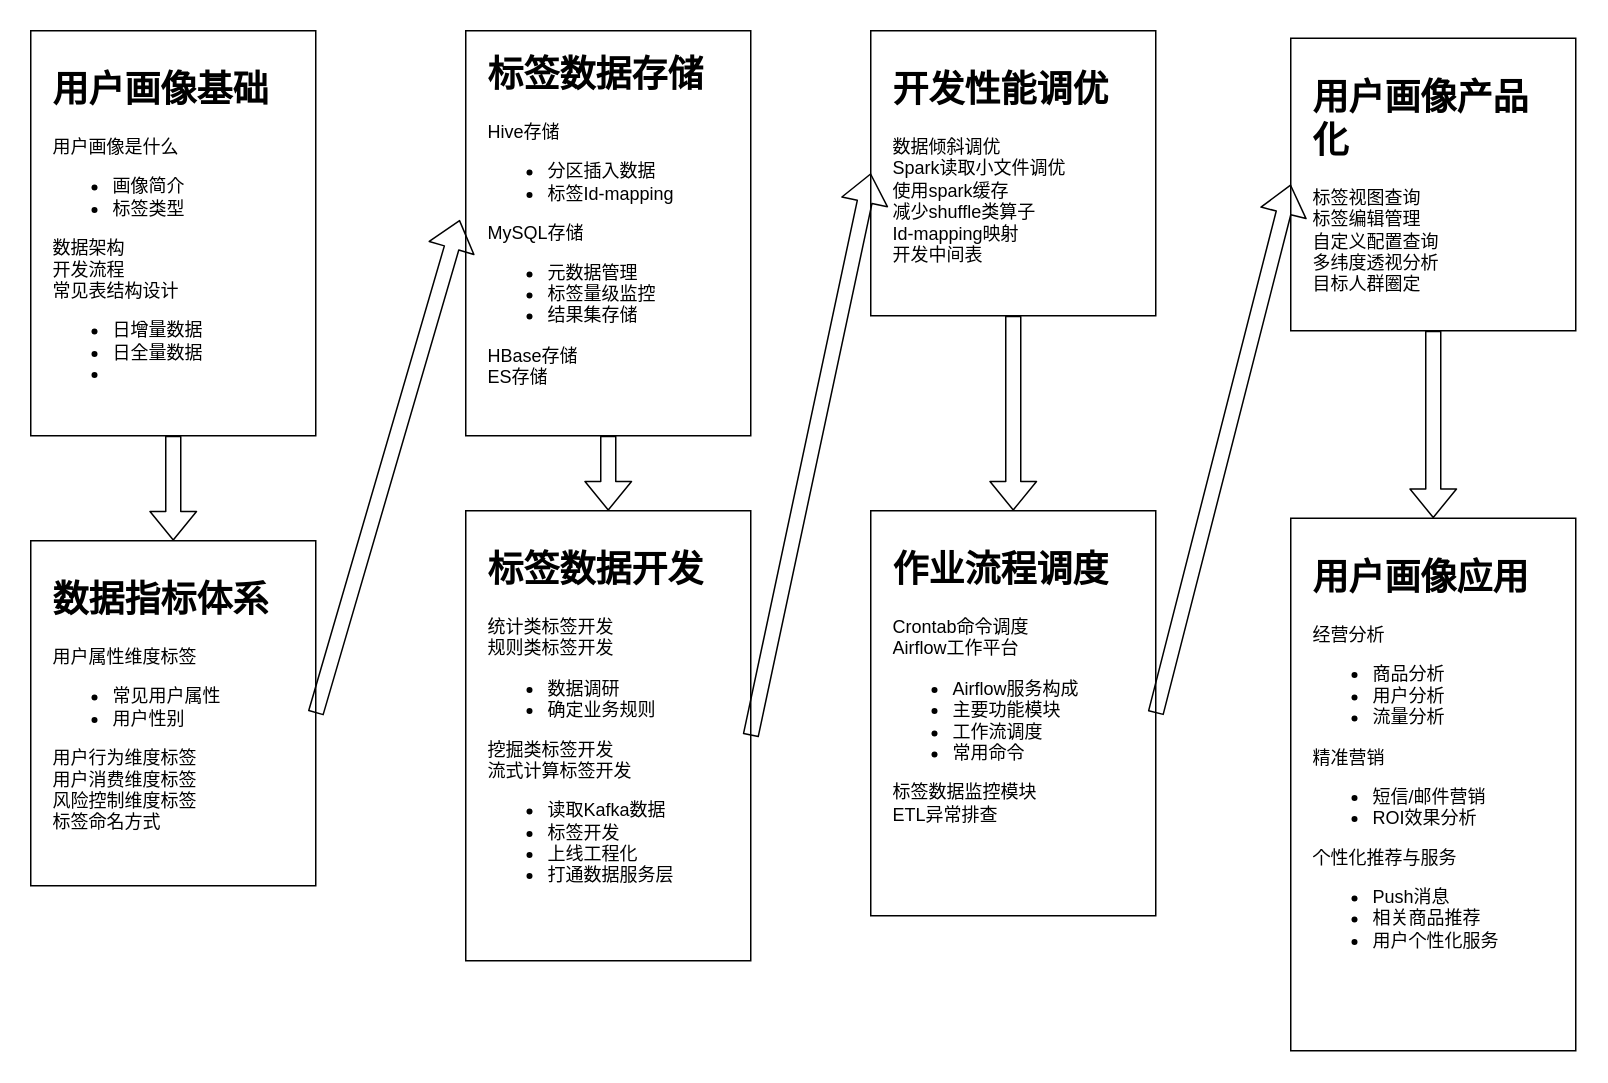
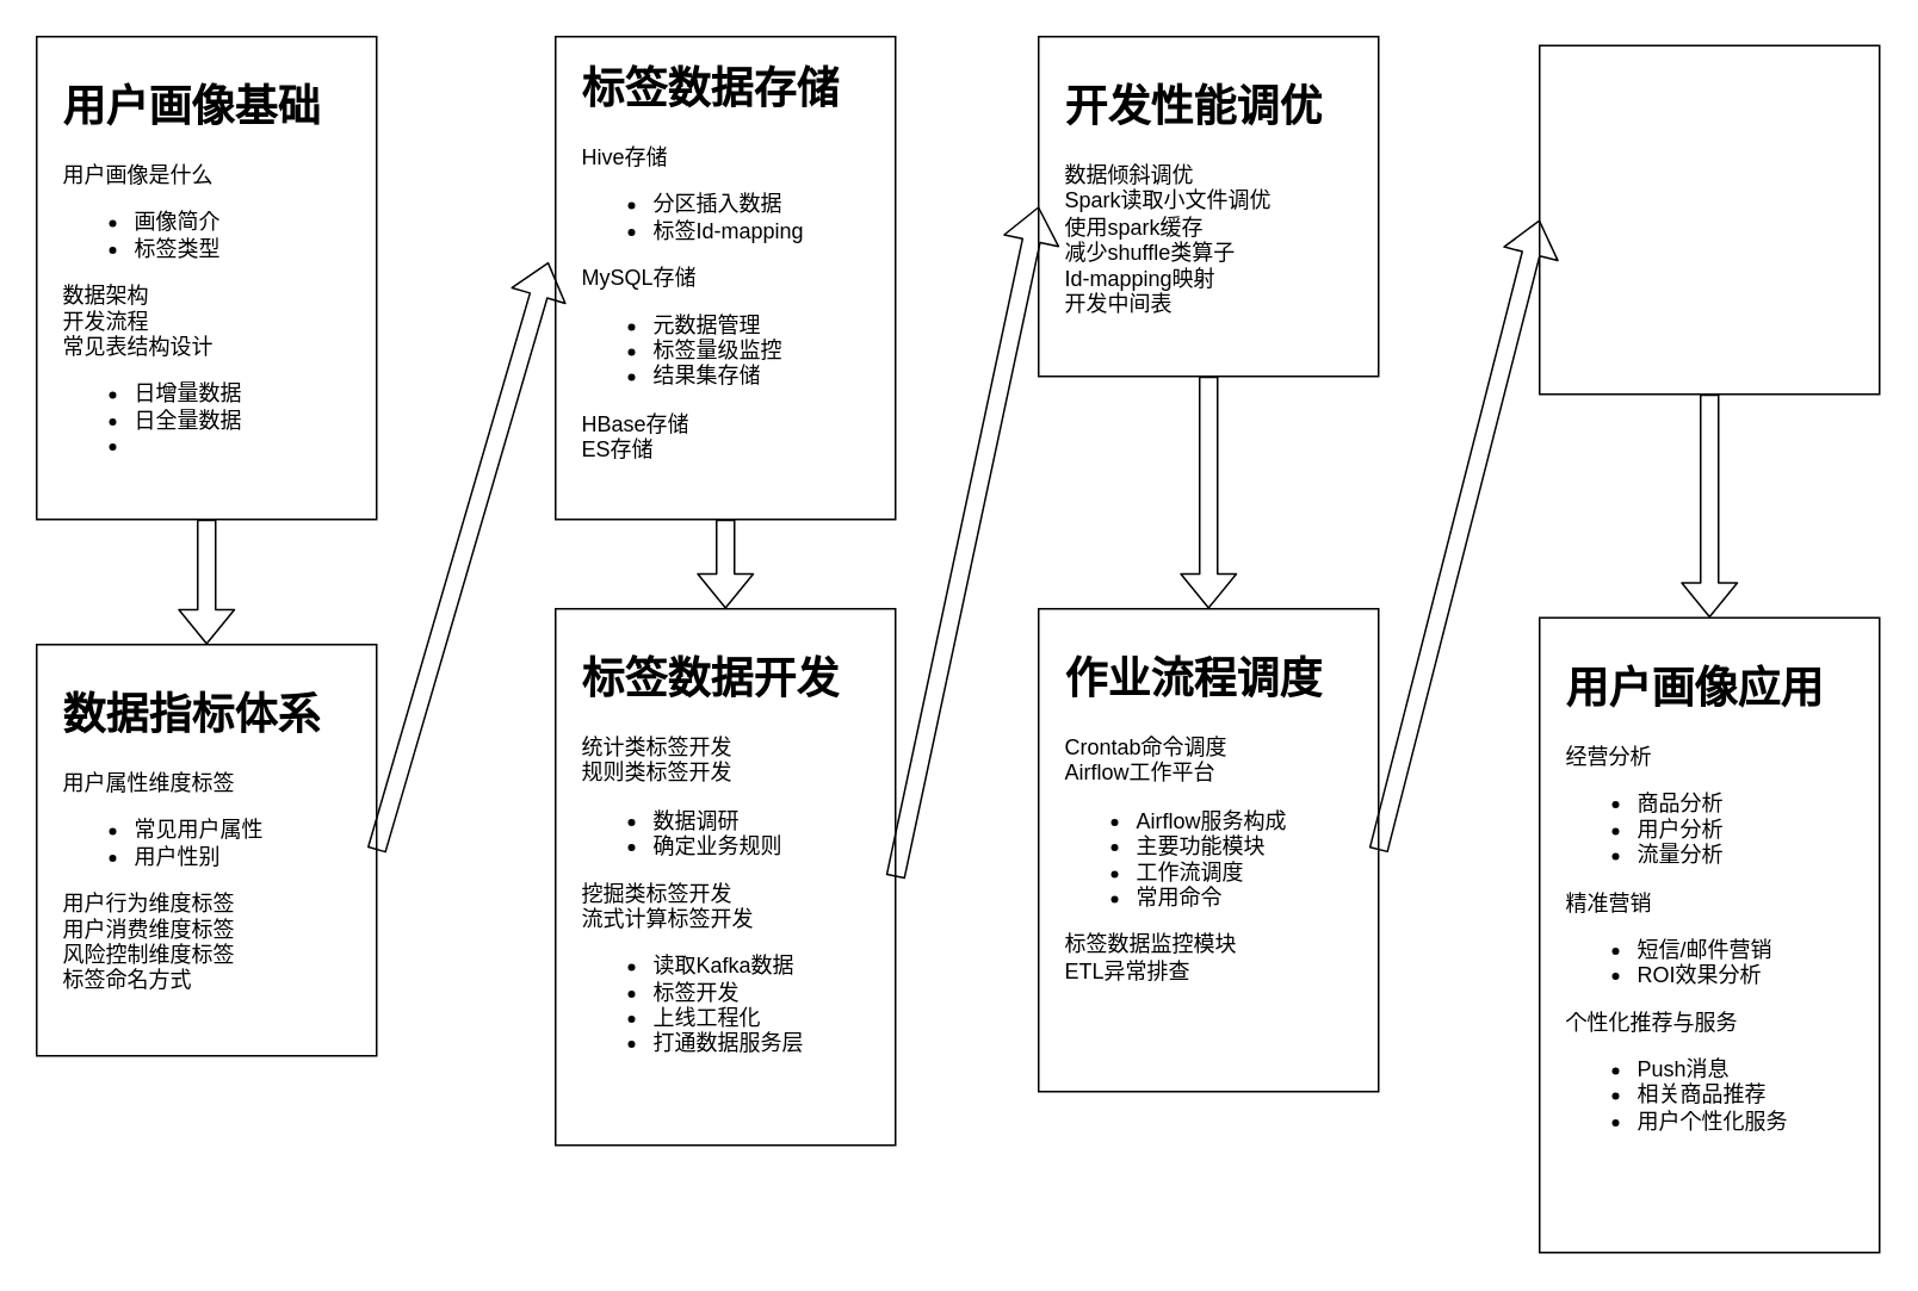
  <mxCell id="0" />
  <mxCell id="1" parent="0" />
  <mxCell id="2" value="" style="rounded=0;whiteSpace=wrap;html=1;fillColor=#FFFFFF;" vertex="1" parent="1"><mxGeometry x="20" y="20" width="190" height="270" as="geometry" /></mxCell>
  <mxCell id="3" value="&lt;h1&gt;&lt;font color=&quot;#000000&quot;&gt;用户画像基础&lt;/font&gt;&lt;/h1&gt;&lt;p&gt;&lt;font color=&quot;#000000&quot;&gt;用户画像是什么&lt;/font&gt;&lt;/p&gt;&lt;p&gt;&lt;ul&gt;&lt;li&gt;&lt;font color=&quot;#000000&quot;&gt;画像简介&lt;/font&gt;&lt;/li&gt;&lt;li&gt;&lt;font color=&quot;#000000&quot;&gt;标签类型&lt;/font&gt;&lt;/li&gt;&lt;/ul&gt;&lt;div&gt;&lt;font color=&quot;#000000&quot;&gt;数据架构&lt;/font&gt;&lt;/div&gt;&lt;div&gt;&lt;font color=&quot;#000000&quot;&gt;开发流程&lt;/font&gt;&lt;/div&gt;&lt;div&gt;&lt;font color=&quot;#000000&quot;&gt;常见表结构设计&lt;/font&gt;&lt;/div&gt;&lt;ul&gt;&lt;li&gt;&lt;font color=&quot;#000000&quot;&gt;日增量数据&lt;/font&gt;&lt;/li&gt;&lt;li&gt;&lt;font color=&quot;#000000&quot;&gt;日全量数据&lt;/font&gt;&lt;/li&gt;&lt;li&gt;&lt;br&gt;&lt;/li&gt;&lt;/ul&gt;&lt;/p&gt;&lt;p&gt;&lt;font color=&quot;#000000&quot;&gt;&lt;br&gt;&lt;/font&gt;&lt;/p&gt;" style="text;html=1;strokeColor=none;fillColor=none;spacing=5;spacingTop=-20;whiteSpace=wrap;overflow=hidden;rounded=0;" vertex="1" parent="1"><mxGeometry x="30" y="40" width="170" height="240" as="geometry" /></mxCell>
  <mxCell id="4" value="" style="rounded=0;whiteSpace=wrap;html=1;fillColor=#FFFFFF;" vertex="1" parent="1"><mxGeometry x="20" y="360" width="190" height="230" as="geometry" /></mxCell>
  <mxCell id="5" value="&lt;h1&gt;&lt;font color=&quot;#000000&quot;&gt;数据指标体系&lt;/font&gt;&lt;/h1&gt;&lt;div&gt;&lt;font color=&quot;#000000&quot;&gt;用户属性维度标签&lt;/font&gt;&lt;/div&gt;&lt;div&gt;&lt;ul&gt;&lt;li&gt;&lt;font color=&quot;#000000&quot;&gt;常见用户属性&lt;/font&gt;&lt;/li&gt;&lt;li&gt;&lt;font color=&quot;#000000&quot;&gt;用户性别&lt;/font&gt;&lt;/li&gt;&lt;/ul&gt;&lt;div&gt;&lt;font color=&quot;#000000&quot;&gt;用户行为维度标签&lt;/font&gt;&lt;/div&gt;&lt;/div&gt;&lt;div&gt;&lt;font color=&quot;#000000&quot;&gt;用户消费维度标签&lt;/font&gt;&lt;/div&gt;&lt;div&gt;&lt;font color=&quot;#000000&quot;&gt;风险控制维度标签&lt;/font&gt;&lt;/div&gt;&lt;div&gt;&lt;font color=&quot;#000000&quot;&gt;标签命名方式&lt;/font&gt;&lt;/div&gt;" style="text;html=1;strokeColor=none;fillColor=none;spacing=5;spacingTop=-20;whiteSpace=wrap;overflow=hidden;rounded=0;" vertex="1" parent="1"><mxGeometry x="30" y="380" width="170" height="240" as="geometry" /></mxCell>
  <mxCell id="6" value="" style="rounded=0;whiteSpace=wrap;html=1;fillColor=#FFFFFF;" vertex="1" parent="1"><mxGeometry x="310" y="20" width="190" height="270" as="geometry" /></mxCell>
  <mxCell id="7" value="&lt;h1&gt;&lt;font color=&quot;#000000&quot;&gt;标签数据存储&lt;/font&gt;&lt;/h1&gt;&lt;div&gt;&lt;font color=&quot;#000000&quot;&gt;Hive存储&lt;/font&gt;&lt;/div&gt;&lt;div&gt;&lt;ul&gt;&lt;li&gt;&lt;font color=&quot;#000000&quot;&gt;分区插入数据&lt;/font&gt;&lt;/li&gt;&lt;li&gt;&lt;font color=&quot;#000000&quot;&gt;标签Id-mapping&lt;/font&gt;&lt;/li&gt;&lt;/ul&gt;&lt;div&gt;&lt;font color=&quot;#000000&quot;&gt;MySQL存储&lt;/font&gt;&lt;/div&gt;&lt;/div&gt;&lt;div&gt;&lt;ul&gt;&lt;li&gt;&lt;font color=&quot;#000000&quot;&gt;元数据管理&lt;/font&gt;&lt;/li&gt;&lt;li&gt;&lt;font color=&quot;#000000&quot;&gt;标签量级监控&lt;/font&gt;&lt;/li&gt;&lt;li&gt;&lt;font color=&quot;#000000&quot;&gt;结果集存储&lt;/font&gt;&lt;/li&gt;&lt;/ul&gt;&lt;div&gt;&lt;font color=&quot;#000000&quot;&gt;HBase存储&lt;/font&gt;&lt;/div&gt;&lt;/div&gt;&lt;div&gt;&lt;font color=&quot;#000000&quot;&gt;ES存储&lt;/font&gt;&lt;/div&gt;" style="text;html=1;strokeColor=none;fillColor=none;spacing=5;spacingTop=-20;whiteSpace=wrap;overflow=hidden;rounded=0;" vertex="1" parent="1"><mxGeometry x="320" y="30" width="170" height="260" as="geometry" /></mxCell>
  <mxCell id="8" value="" style="rounded=0;whiteSpace=wrap;html=1;fillColor=#FFFFFF;" vertex="1" parent="1"><mxGeometry x="310" y="340" width="190" height="300" as="geometry" /></mxCell>
  <mxCell id="9" value="&lt;h1&gt;&lt;font color=&quot;#000000&quot;&gt;标签数据开发&lt;/font&gt;&lt;/h1&gt;&lt;div&gt;&lt;font color=&quot;#000000&quot;&gt;统计类标签开发&lt;/font&gt;&lt;/div&gt;&lt;div&gt;&lt;font color=&quot;#000000&quot;&gt;规则类标签开发&lt;/font&gt;&lt;/div&gt;&lt;div&gt;&lt;ul&gt;&lt;li&gt;&lt;font color=&quot;#000000&quot;&gt;数据调研&lt;/font&gt;&lt;/li&gt;&lt;li&gt;&lt;font color=&quot;#000000&quot;&gt;确定业务规则&lt;/font&gt;&lt;/li&gt;&lt;/ul&gt;&lt;div&gt;&lt;font color=&quot;#000000&quot;&gt;挖掘类标签开发&lt;/font&gt;&lt;/div&gt;&lt;/div&gt;&lt;div&gt;&lt;font color=&quot;#000000&quot;&gt;流式计算标签开发&lt;/font&gt;&lt;/div&gt;&lt;div&gt;&lt;ul&gt;&lt;li&gt;&lt;font color=&quot;#000000&quot;&gt;读取Kafka数据&lt;/font&gt;&lt;/li&gt;&lt;li&gt;&lt;font color=&quot;#000000&quot;&gt;标签开发&lt;/font&gt;&lt;/li&gt;&lt;li&gt;&lt;font color=&quot;#000000&quot;&gt;上线工程化&lt;/font&gt;&lt;/li&gt;&lt;li&gt;&lt;font color=&quot;#000000&quot;&gt;打通数据服务层&lt;/font&gt;&lt;/li&gt;&lt;/ul&gt;&lt;/div&gt;" style="text;html=1;strokeColor=none;fillColor=none;spacing=5;spacingTop=-20;whiteSpace=wrap;overflow=hidden;rounded=0;" vertex="1" parent="1"><mxGeometry x="320" y="360" width="170" height="270" as="geometry" /></mxCell>
  <mxCell id="10" value="" style="rounded=0;whiteSpace=wrap;html=1;fillColor=#FFFFFF;" vertex="1" parent="1"><mxGeometry x="580" y="20" width="190" height="190" as="geometry" /></mxCell>
  <mxCell id="11" value="&lt;h1&gt;&lt;font color=&quot;#000000&quot;&gt;开发性能调优&lt;/font&gt;&lt;/h1&gt;&lt;div&gt;&lt;font color=&quot;#000000&quot;&gt;数据倾斜调优&lt;/font&gt;&lt;/div&gt;&lt;div&gt;&lt;font color=&quot;#000000&quot;&gt;Spark读取小文件调优&lt;/font&gt;&lt;/div&gt;&lt;div&gt;&lt;font color=&quot;#000000&quot;&gt;使用spark缓存&lt;/font&gt;&lt;/div&gt;&lt;div&gt;&lt;font color=&quot;#000000&quot;&gt;减少shuffle类算子&lt;/font&gt;&lt;/div&gt;&lt;div&gt;&lt;font color=&quot;#000000&quot;&gt;Id-mapping映射&lt;/font&gt;&lt;/div&gt;&lt;div&gt;&lt;font color=&quot;#000000&quot;&gt;开发中间表&lt;/font&gt;&lt;/div&gt;" style="text;html=1;strokeColor=none;fillColor=none;spacing=5;spacingTop=-20;whiteSpace=wrap;overflow=hidden;rounded=0;" vertex="1" parent="1"><mxGeometry x="590" y="40" width="170" height="160" as="geometry" /></mxCell>
  <mxCell id="12" value="" style="rounded=0;whiteSpace=wrap;html=1;fillColor=#FFFFFF;" vertex="1" parent="1"><mxGeometry x="580" y="340" width="190" height="270" as="geometry" /></mxCell>
  <mxCell id="13" value="&lt;h1&gt;&lt;font color=&quot;#000000&quot;&gt;作业流程调度&lt;/font&gt;&lt;/h1&gt;&lt;div&gt;&lt;font color=&quot;#000000&quot;&gt;Crontab命令调度&lt;/font&gt;&lt;/div&gt;&lt;div&gt;&lt;font color=&quot;#000000&quot;&gt;Airflow工作平台&lt;/font&gt;&lt;/div&gt;&lt;div&gt;&lt;ul&gt;&lt;li&gt;&lt;font color=&quot;#000000&quot;&gt;Airflow服务构成&lt;/font&gt;&lt;/li&gt;&lt;li&gt;&lt;font color=&quot;#000000&quot;&gt;主要功能模块&lt;/font&gt;&lt;/li&gt;&lt;li&gt;&lt;font color=&quot;#000000&quot;&gt;工作流调度&lt;/font&gt;&lt;/li&gt;&lt;li&gt;&lt;font color=&quot;#000000&quot;&gt;常用命令&lt;/font&gt;&lt;/li&gt;&lt;/ul&gt;&lt;div&gt;&lt;font color=&quot;#000000&quot;&gt;标签数据监控模块&lt;/font&gt;&lt;/div&gt;&lt;/div&gt;&lt;div&gt;&lt;font color=&quot;#000000&quot;&gt;ETL异常排查&lt;/font&gt;&lt;/div&gt;" style="text;html=1;strokeColor=none;fillColor=none;spacing=5;spacingTop=-20;whiteSpace=wrap;overflow=hidden;rounded=0;" vertex="1" parent="1"><mxGeometry x="590" y="360" width="170" height="240" as="geometry" /></mxCell>
  <mxCell id="14" value="" style="rounded=0;whiteSpace=wrap;html=1;fillColor=#FFFFFF;" vertex="1" parent="1"><mxGeometry x="860" y="25" width="190" height="195" as="geometry" /></mxCell>
- <mxCell id="15" value="&lt;h1&gt;&lt;font color=&quot;#000000&quot;&gt;用户画像产品化&lt;/font&gt;&lt;/h1&gt;&lt;div&gt;&lt;font color=&quot;#000000&quot;&gt;标签视图查询&lt;/font&gt;&lt;/div&gt;&lt;div&gt;&lt;font color=&quot;#000000&quot;&gt;标签编辑管理&lt;/font&gt;&lt;/div&gt;&lt;div&gt;&lt;font color=&quot;#000000&quot;&gt;自定义配置查询&lt;/font&gt;&lt;/div&gt;&lt;div&gt;&lt;font color=&quot;#000000&quot;&gt;多纬度透视分析&lt;/font&gt;&lt;/div&gt;&lt;div&gt;&lt;font color=&quot;#000000&quot;&gt;目标人群圈定&lt;/font&gt;&lt;/div&gt;" style="text;html=1;strokeColor=none;fillColor=none;spacing=5;spacingTop=-20;whiteSpace=wrap;overflow=hidden;rounded=0;" vertex="1" parent="1"><mxGeometry x="870" y="45" width="170" height="165" as="geometry" /></mxCell>
  <mxCell id="16" value="" style="rounded=0;whiteSpace=wrap;html=1;fillColor=#FFFFFF;" vertex="1" parent="1"><mxGeometry x="860" y="345" width="190" height="355" as="geometry" /></mxCell>
  <mxCell id="17" value="&lt;h1&gt;&lt;font color=&quot;#000000&quot;&gt;用户画像应用&lt;/font&gt;&lt;/h1&gt;&lt;div&gt;&lt;font color=&quot;#000000&quot;&gt;经营分析&lt;/font&gt;&lt;/div&gt;&lt;div&gt;&lt;ul&gt;&lt;li&gt;&lt;font color=&quot;#000000&quot;&gt;商品分析&lt;/font&gt;&lt;/li&gt;&lt;li&gt;&lt;font color=&quot;#000000&quot;&gt;用户分析&lt;/font&gt;&lt;/li&gt;&lt;li&gt;&lt;font color=&quot;#000000&quot;&gt;流量分析&lt;/font&gt;&lt;/li&gt;&lt;/ul&gt;&lt;div&gt;&lt;font color=&quot;#000000&quot;&gt;精准营销&lt;/font&gt;&lt;/div&gt;&lt;/div&gt;&lt;div&gt;&lt;ul&gt;&lt;li&gt;&lt;font color=&quot;#000000&quot;&gt;短信/邮件营销&lt;/font&gt;&lt;/li&gt;&lt;li&gt;&lt;font color=&quot;#000000&quot;&gt;ROI效果分析&lt;/font&gt;&lt;/li&gt;&lt;/ul&gt;&lt;div&gt;&lt;font color=&quot;#000000&quot;&gt;个性化推荐与服务&lt;/font&gt;&lt;/div&gt;&lt;/div&gt;&lt;div&gt;&lt;ul&gt;&lt;li&gt;&lt;font color=&quot;#000000&quot;&gt;Push消息&lt;/font&gt;&lt;/li&gt;&lt;li&gt;&lt;font color=&quot;#000000&quot;&gt;相关商品推荐&lt;/font&gt;&lt;/li&gt;&lt;li&gt;&lt;font color=&quot;#000000&quot;&gt;用户个性化服务&lt;/font&gt;&lt;/li&gt;&lt;/ul&gt;&lt;/div&gt;" style="text;html=1;strokeColor=none;fillColor=none;spacing=5;spacingTop=-20;whiteSpace=wrap;overflow=hidden;rounded=0;" vertex="1" parent="1"><mxGeometry x="870" y="365" width="170" height="325" as="geometry" /></mxCell>
  <mxCell id="18" value="" style="shape=flexArrow;endArrow=classic;html=1;exitX=0.5;exitY=1;exitDx=0;exitDy=0;entryX=0.5;entryY=0;entryDx=0;entryDy=0;" edge="1" parent="1" source="2" target="4"><mxGeometry width="50" height="50" relative="1" as="geometry"><mxPoint x="310" y="370" as="sourcePoint" /><mxPoint x="360" y="320" as="targetPoint" /></mxGeometry></mxCell>
  <mxCell id="19" value="" style="shape=flexArrow;endArrow=classic;html=1;exitX=1;exitY=0.5;exitDx=0;exitDy=0;entryX=-0.021;entryY=0.467;entryDx=0;entryDy=0;entryPerimeter=0;" edge="1" parent="1" source="4" target="6"><mxGeometry width="50" height="50" relative="1" as="geometry"><mxPoint x="310" y="370" as="sourcePoint" /><mxPoint x="360" y="320" as="targetPoint" /></mxGeometry></mxCell>
  <mxCell id="20" value="" style="shape=flexArrow;endArrow=classic;html=1;exitX=0.5;exitY=1;exitDx=0;exitDy=0;" edge="1" parent="1" source="7" target="8"><mxGeometry width="50" height="50" relative="1" as="geometry"><mxPoint x="310" y="370" as="sourcePoint" /><mxPoint x="360" y="320" as="targetPoint" /></mxGeometry></mxCell>
  <mxCell id="21" value="" style="shape=flexArrow;endArrow=classic;html=1;exitX=1;exitY=0.5;exitDx=0;exitDy=0;entryX=0;entryY=0.5;entryDx=0;entryDy=0;" edge="1" parent="1" source="8" target="10"><mxGeometry width="50" height="50" relative="1" as="geometry"><mxPoint x="310" y="370" as="sourcePoint" /><mxPoint x="360" y="320" as="targetPoint" /></mxGeometry></mxCell>
  <mxCell id="22" value="" style="shape=flexArrow;endArrow=classic;html=1;exitX=0.5;exitY=1;exitDx=0;exitDy=0;entryX=0.5;entryY=0;entryDx=0;entryDy=0;" edge="1" parent="1" source="10" target="12"><mxGeometry width="50" height="50" relative="1" as="geometry"><mxPoint x="310" y="370" as="sourcePoint" /><mxPoint x="360" y="320" as="targetPoint" /></mxGeometry></mxCell>
  <mxCell id="23" value="" style="shape=flexArrow;endArrow=classic;html=1;exitX=1;exitY=0.5;exitDx=0;exitDy=0;entryX=0;entryY=0.5;entryDx=0;entryDy=0;" edge="1" parent="1" source="12" target="14"><mxGeometry width="50" height="50" relative="1" as="geometry"><mxPoint x="660" y="370" as="sourcePoint" /><mxPoint x="710" y="320" as="targetPoint" /></mxGeometry></mxCell>
  <mxCell id="24" value="" style="shape=flexArrow;endArrow=classic;html=1;exitX=0.5;exitY=1;exitDx=0;exitDy=0;entryX=0.5;entryY=0;entryDx=0;entryDy=0;" edge="1" parent="1" source="14" target="16"><mxGeometry width="50" height="50" relative="1" as="geometry"><mxPoint x="660" y="370" as="sourcePoint" /><mxPoint x="710" y="320" as="targetPoint" /></mxGeometry></mxCell>
